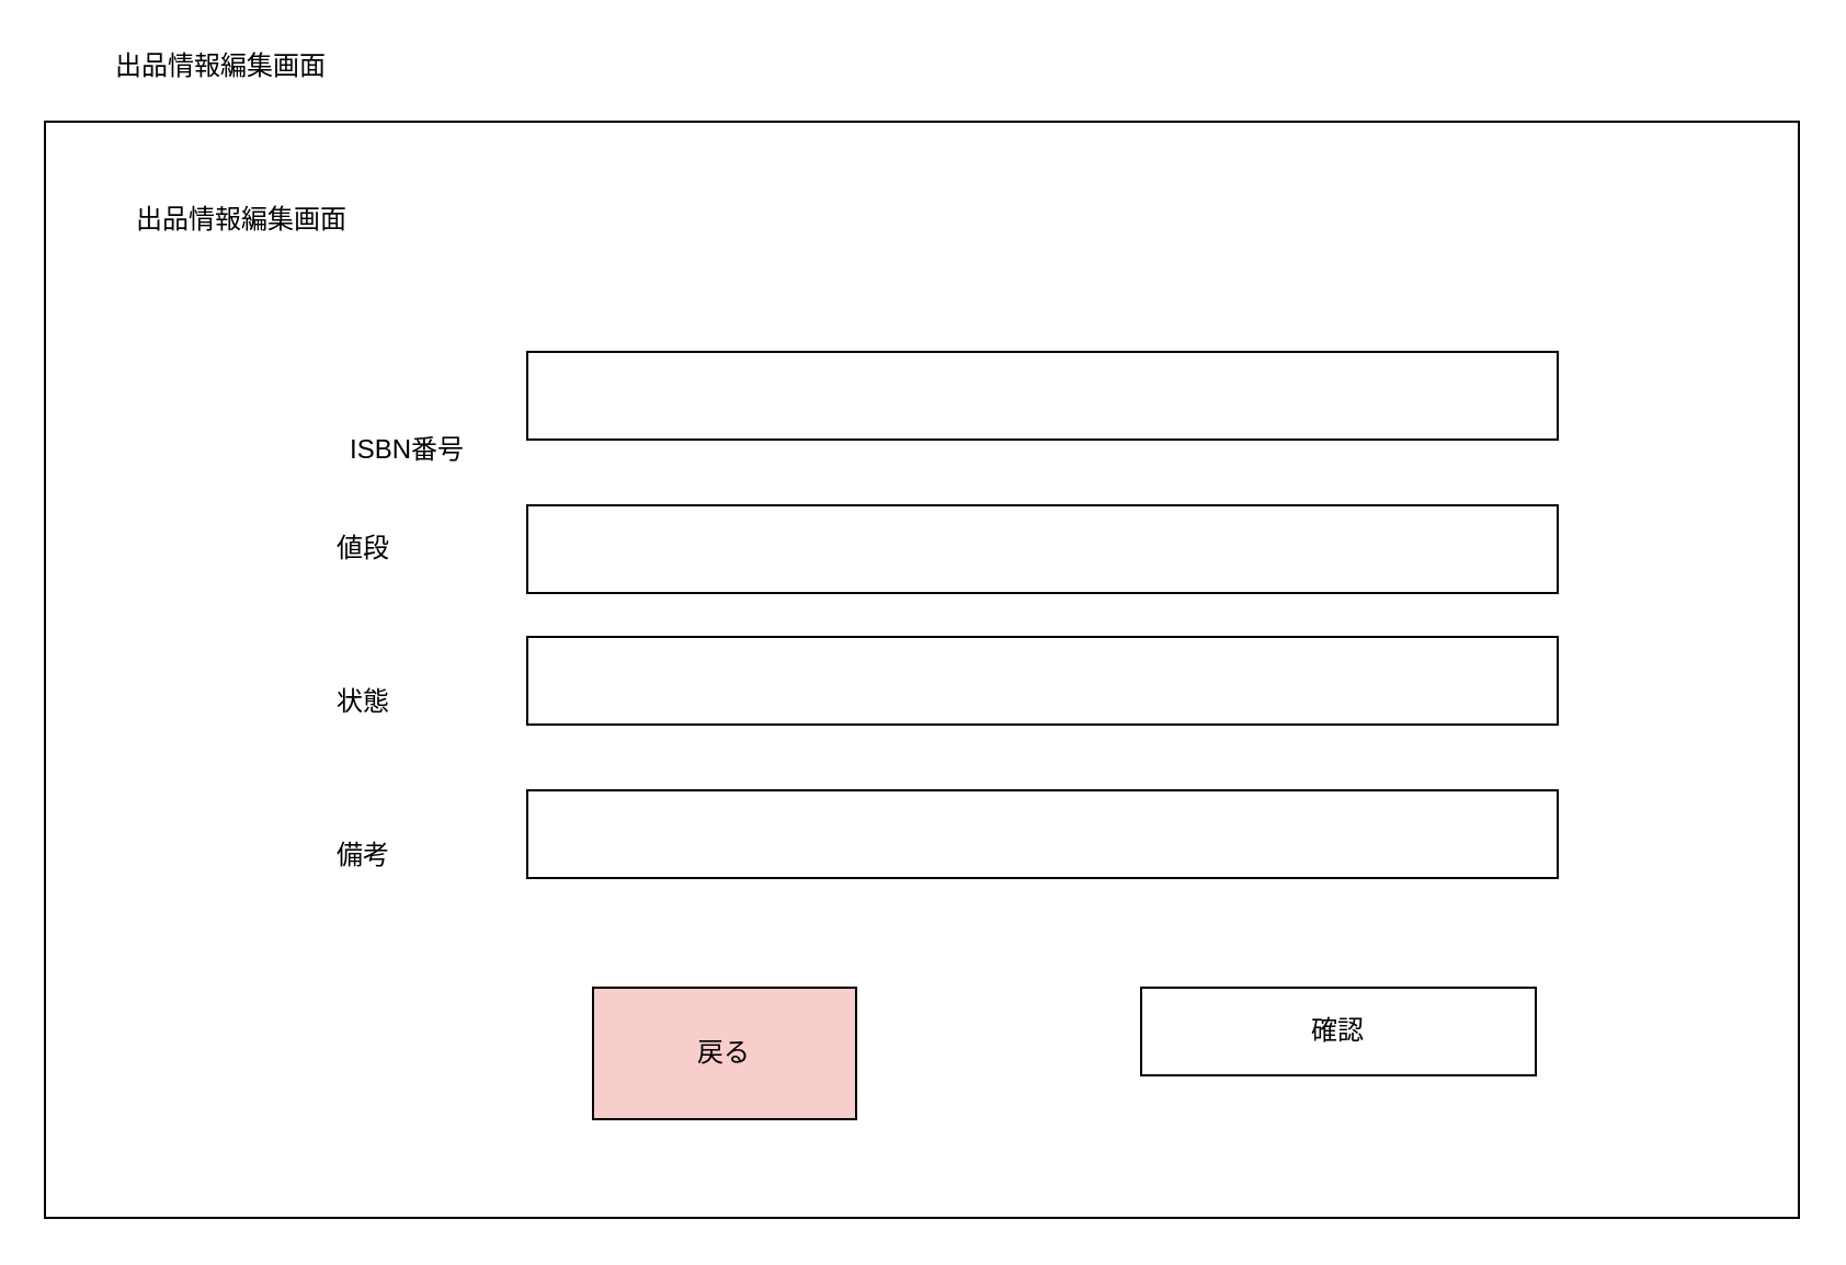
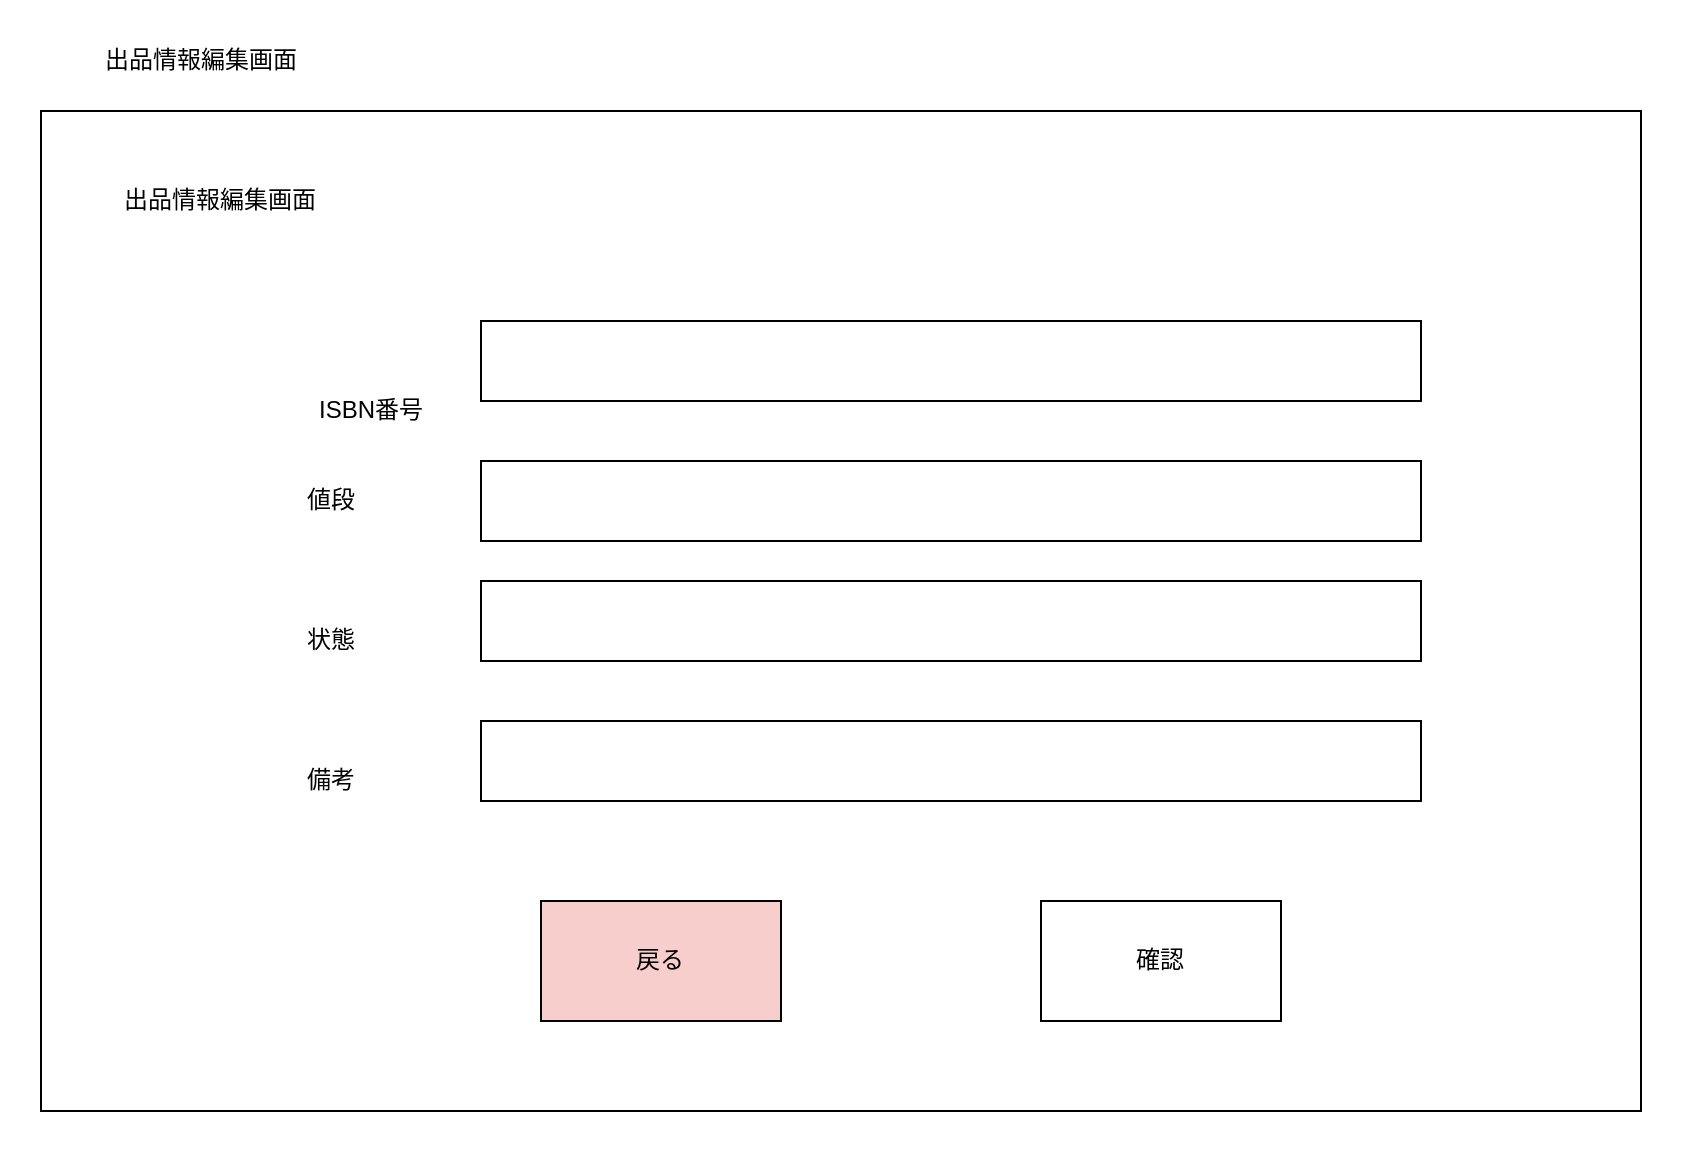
  <mxCell id="0" />
  <mxCell id="1" parent="0" />
  <mxCell id="2" value="出品情報編集画面" style="text;html=1;align=center;verticalAlign=middle;resizable=0;points=[];autosize=1;strokeColor=none;fillColor=none;" parent="1" vertex="1"><mxGeometry x="45" y="20" width="110" height="20" as="geometry" /></mxCell>
  <mxCell id="3" value="" style="rounded=0;whiteSpace=wrap;html=1;" parent="1" vertex="1"><mxGeometry x="20" y="55" width="800" height="500" as="geometry" /></mxCell>
  <mxCell id="4" value="出品情報編集画面" style="rounded=0;whiteSpace=wrap;html=1;strokeColor=none;" parent="1" vertex="1"><mxGeometry x="50" y="70" width="120" height="60" as="geometry" /></mxCell>
  <mxCell id="5" value="" style="rounded=0;whiteSpace=wrap;html=1;shadow=0;" parent="1" vertex="1"><mxGeometry x="240" y="160" width="470" height="40" as="geometry" /></mxCell>
  <mxCell id="6" value="" style="rounded=0;whiteSpace=wrap;html=1;shadow=0;" parent="1" vertex="1"><mxGeometry x="240" y="230" width="470" height="40" as="geometry" /></mxCell>
  <mxCell id="7" value="" style="rounded=0;whiteSpace=wrap;html=1;shadow=0;" parent="1" vertex="1"><mxGeometry x="240" y="290" width="470" height="40" as="geometry" /></mxCell>
  <mxCell id="8" value="" style="rounded=0;whiteSpace=wrap;html=1;shadow=0;" parent="1" vertex="1"><mxGeometry x="240" y="360" width="470" height="40" as="geometry" /></mxCell>
  <mxCell id="9" value="備考" style="text;html=1;align=center;verticalAlign=middle;resizable=0;points=[];autosize=1;strokeColor=none;fillColor=none;" parent="1" vertex="1"><mxGeometry x="145" y="380" width="40" height="20" as="geometry" /></mxCell>
  <mxCell id="10" value="値段" style="text;html=1;align=center;verticalAlign=middle;resizable=0;points=[];autosize=1;strokeColor=none;fillColor=none;" parent="1" vertex="1"><mxGeometry x="145" y="240" width="40" height="20" as="geometry" /></mxCell>
  <mxCell id="11" value="状態" style="text;html=1;align=center;verticalAlign=middle;resizable=0;points=[];autosize=1;strokeColor=none;fillColor=none;" parent="1" vertex="1"><mxGeometry x="145" y="310" width="40" height="20" as="geometry" /></mxCell>
  <mxCell id="12" value="ISBN番号" style="text;html=1;align=center;verticalAlign=middle;resizable=0;points=[];autosize=1;strokeColor=none;fillColor=none;" parent="1" vertex="1"><mxGeometry x="150" y="195" width="70" height="20" as="geometry" /></mxCell>
- <mxCell id="13" value="確認" style="rounded=0;whiteSpace=wrap;html=1;shadow=0;" parent="1" vertex="1"><mxGeometry x="520" y="450" width="180" height="40" as="geometry" /></mxCell>
+ <mxCell id="13" value="確認" style="rounded=0;whiteSpace=wrap;html=1;shadow=0;" parent="1" vertex="1"><mxGeometry x="520" y="450" width="120" height="60" as="geometry" /></mxCell>
  <mxCell id="14" value="戻る" style="rounded=0;whiteSpace=wrap;html=1;fillColor=#f8cecc;" parent="1" vertex="1"><mxGeometry x="270" y="450" width="120" height="60" as="geometry" /></mxCell>
